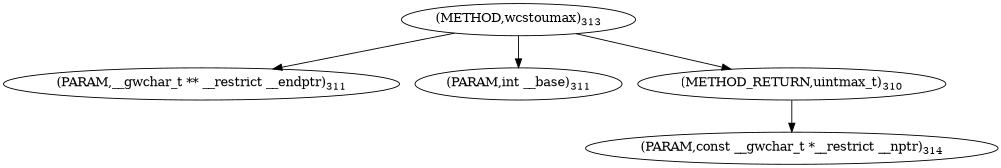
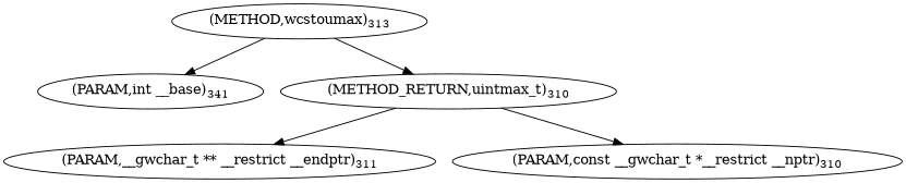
  digraph {
    n1 [label=<(METHOD,wcstoumax)<SUB>313</SUB>>]
    n2 [label=<(PARAM,__gwchar_t ** __restrict __endptr)<SUB>311</SUB>>]
-   n3 [label=<(PARAM,int __base)<SUB>311</SUB>>]
+   n3 [label=<(PARAM,int __base)<SUB>341</SUB>>]
    n4 [label=<(METHOD_RETURN,uintmax_t)<SUB>310</SUB>>]
-   n5 [label=<(PARAM,const __gwchar_t *__restrict __nptr)<SUB>314</SUB>>]
-   n1 -> n2
+   n5 [label=<(PARAM,const __gwchar_t *__restrict __nptr)<SUB>310</SUB>>]
+   n4 -> n2
    n1 -> n3
    n1 -> n4
    n4 -> n5
  }
